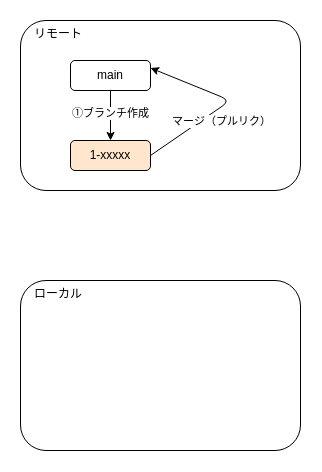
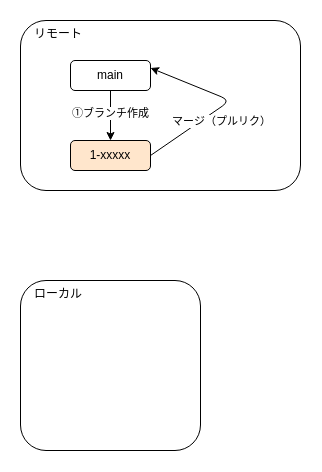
  <mxCell id="0" />
  <mxCell id="1" parent="0" />
  <mxCell id="2" value="　リモート" style="rounded=1;whiteSpace=wrap;html=1;align=left;verticalAlign=top;" vertex="1" parent="1"><mxGeometry x="20" y="20" width="280" height="170" as="geometry" /></mxCell>
  <mxCell id="3" value="main" style="rounded=1;whiteSpace=wrap;html=1;" vertex="1" parent="1"><mxGeometry x="70" y="60" width="80" height="30" as="geometry" /></mxCell>
  <mxCell id="4" value="1-xxxxx" style="rounded=1;whiteSpace=wrap;html=1;fillColor=#ffe6cc;" vertex="1" parent="1"><mxGeometry x="70" y="140" width="80" height="30" as="geometry" /></mxCell>
  <mxCell id="5" value="" style="endArrow=classic;html=1;exitX=0.5;exitY=1;exitDx=0;exitDy=0;entryX=0.5;entryY=0;entryDx=0;entryDy=0;" edge="1" parent="1" source="3" target="4"><mxGeometry width="50" height="50" relative="1" as="geometry"><mxPoint x="370" y="340" as="sourcePoint" /><mxPoint x="420" y="290" as="targetPoint" /></mxGeometry></mxCell>
  <mxCell id="6" value="①ブランチ作成" style="edgeLabel;html=1;align=center;verticalAlign=middle;resizable=0;points=[];" vertex="1" connectable="0" parent="5"><mxGeometry x="0.267" y="-1" relative="1" as="geometry"><mxPoint y="-10" as="offset" /></mxGeometry></mxCell>
  <mxCell id="7" value="" style="endArrow=classic;html=1;exitX=1;exitY=0.5;exitDx=0;exitDy=0;entryX=1;entryY=0.25;entryDx=0;entryDy=0;" edge="1" parent="1" source="4" target="3"><mxGeometry width="50" height="50" relative="1" as="geometry"><mxPoint x="370" y="340" as="sourcePoint" /><mxPoint x="420" y="290" as="targetPoint" /><Array as="points"><mxPoint x="230" y="100" /></Array></mxGeometry></mxCell>
  <mxCell id="8" value="マージ（プルリク）" style="edgeLabel;html=1;align=center;verticalAlign=middle;resizable=0;points=[];" vertex="1" connectable="0" parent="7"><mxGeometry x="-0.377" y="-2" relative="1" as="geometry"><mxPoint x="22" y="-4" as="offset" /></mxGeometry></mxCell>
- <mxCell id="9" value="　ローカル" style="rounded=1;whiteSpace=wrap;html=1;align=left;verticalAlign=top;" vertex="1" parent="1"><mxGeometry x="20" y="280" width="280" height="170" as="geometry" /></mxCell>
+ <mxCell id="9" value="　ローカル" style="rounded=1;whiteSpace=wrap;html=1;align=left;verticalAlign=top;" vertex="1" parent="1"><mxGeometry x="20" y="280" width="180" height="170" as="geometry" /></mxCell>
